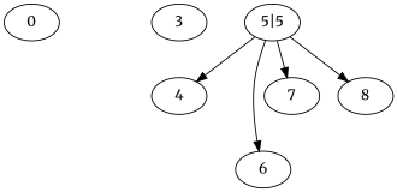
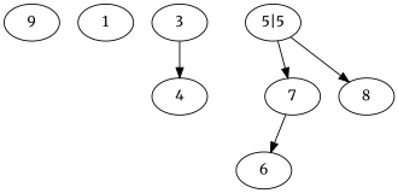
  digraph {
    fontname=Merriweather
    node [fontname=Merriweather]
    edge [fontname=Merriweather]
-   n1 [label=0]
+   n1 [label=9]
+   n2 [label=1]
    n3 [label=3]
    n4 [label="5|5"]
    4
    6
    7
    8
-   n4 -> 4
-   n4 -> 6
+   n3 -> 4
+   7 -> 6
    n4 -> 7
    n4 -> 8
  }
